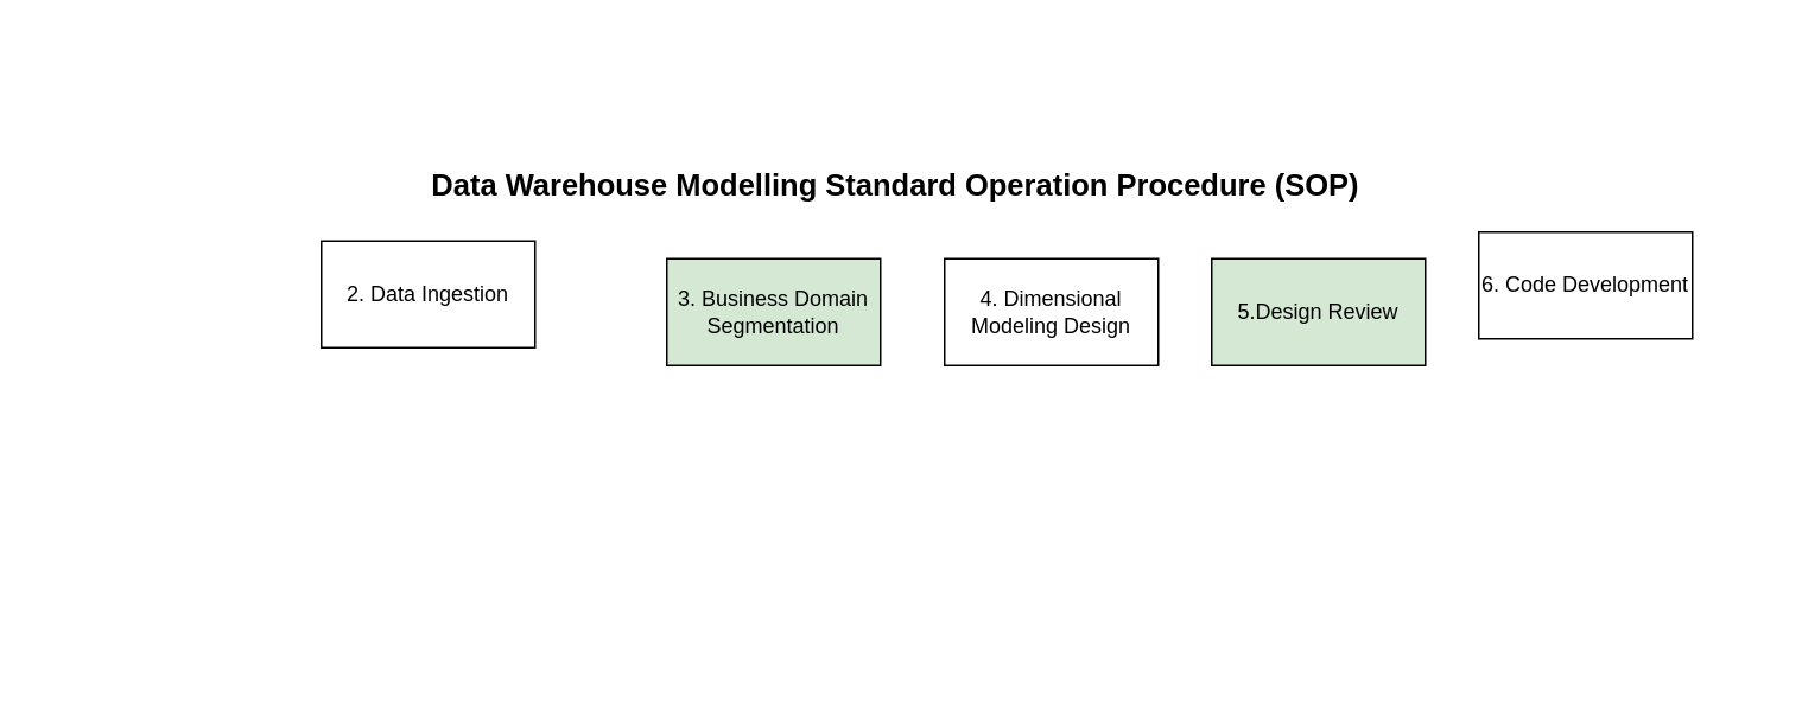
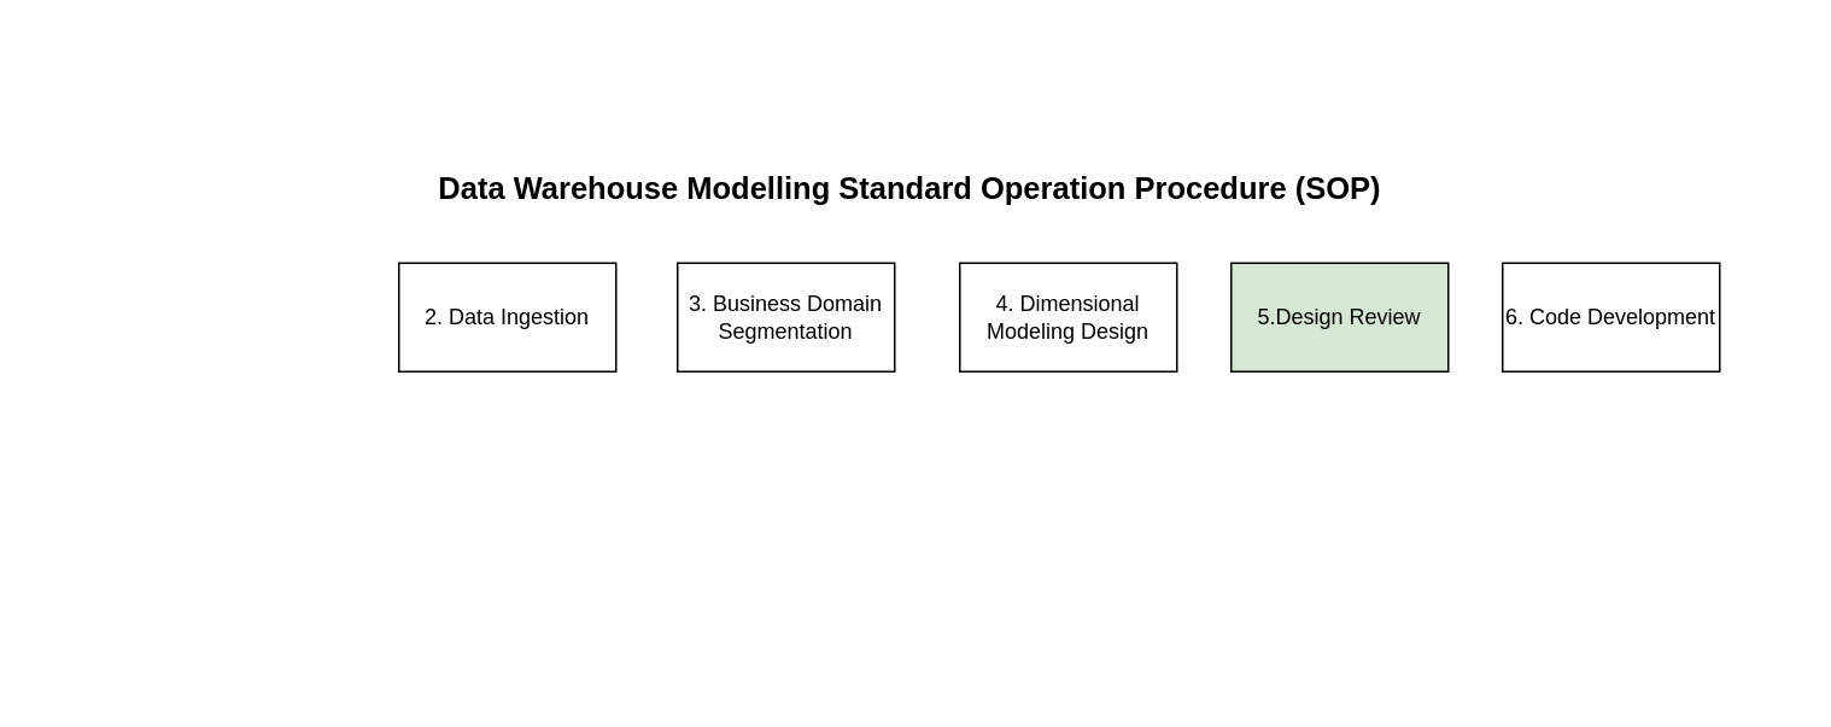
  <mxCell id="0" />
  <mxCell id="1" parent="0" />
  <mxCell id="2" value="" style="rounded=0;whiteSpace=wrap;html=1;strokeColor=none;" vertex="1" parent="1"><mxGeometry y="20" width="970" height="360" as="geometry" x="20" /></mxCell>
- <mxCell id="3" value="2. Data Ingestion" style="rounded=0;whiteSpace=wrap;html=1;" vertex="1" parent="1"><mxGeometry x="180" y="135" width="120" height="60" as="geometry" /></mxCell>
- <mxCell id="4" value="3. Business Domain Segmentation" style="rounded=0;whiteSpace=wrap;html=1;fillColor=#d5e8d4;" vertex="1" parent="1"><mxGeometry x="374" y="145" width="120" height="60" as="geometry" /></mxCell>
+ <mxCell id="3" value="2. Data Ingestion" style="rounded=0;whiteSpace=wrap;html=1;" vertex="1" parent="1"><mxGeometry x="220" y="145" width="120" height="60" as="geometry" /></mxCell>
+ <mxCell id="4" value="3. Business Domain Segmentation" style="rounded=0;whiteSpace=wrap;html=1;" vertex="1" parent="1"><mxGeometry x="374" y="145" width="120" height="60" as="geometry" /></mxCell>
  <mxCell id="5" value="4.&amp;nbsp;Dimensional Modeling Design" style="rounded=0;whiteSpace=wrap;html=1;" vertex="1" parent="1"><mxGeometry x="530" y="145" width="120" height="60" as="geometry" /></mxCell>
  <mxCell id="6" value="5.Design Review" style="rounded=0;whiteSpace=wrap;html=1;fillColor=#d5e8d4;" vertex="1" parent="1"><mxGeometry x="680" y="145" width="120" height="60" as="geometry" /></mxCell>
- <mxCell id="7" value="6. Code Development" style="rounded=0;whiteSpace=wrap;html=1;" vertex="1" parent="1"><mxGeometry x="830" y="130" width="120" height="60" as="geometry" /></mxCell>
+ <mxCell id="7" value="6. Code Development" style="rounded=0;whiteSpace=wrap;html=1;" vertex="1" parent="1"><mxGeometry x="830" y="145" width="120" height="60" as="geometry" /></mxCell>
  <mxCell id="8" value="&lt;font style=&quot;font-size: 17px;&quot;&gt;&lt;b&gt;Data Warehouse Modelling Standard Operation Procedure (SOP)&amp;nbsp;&lt;/b&gt;&lt;/font&gt;" style="text;html=1;align=center;verticalAlign=middle;whiteSpace=wrap;rounded=0;" vertex="1" parent="1"><mxGeometry x="240" y="90" width="530" height="30" as="geometry" /></mxCell>
